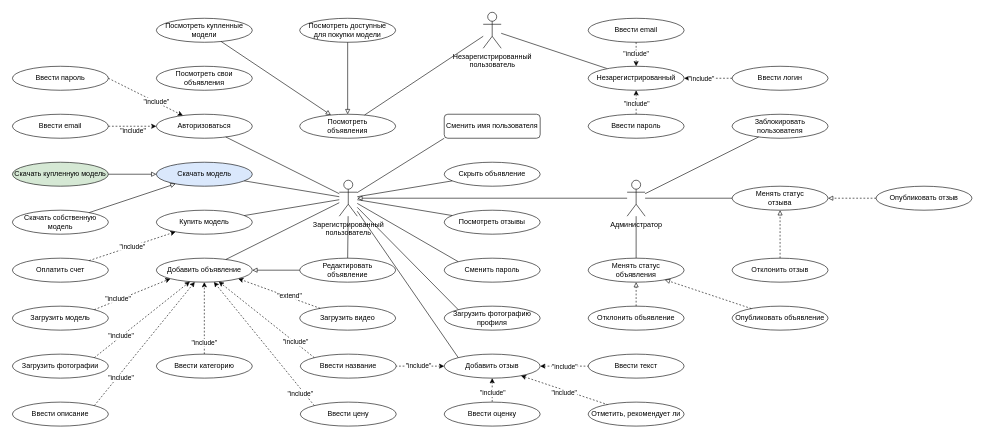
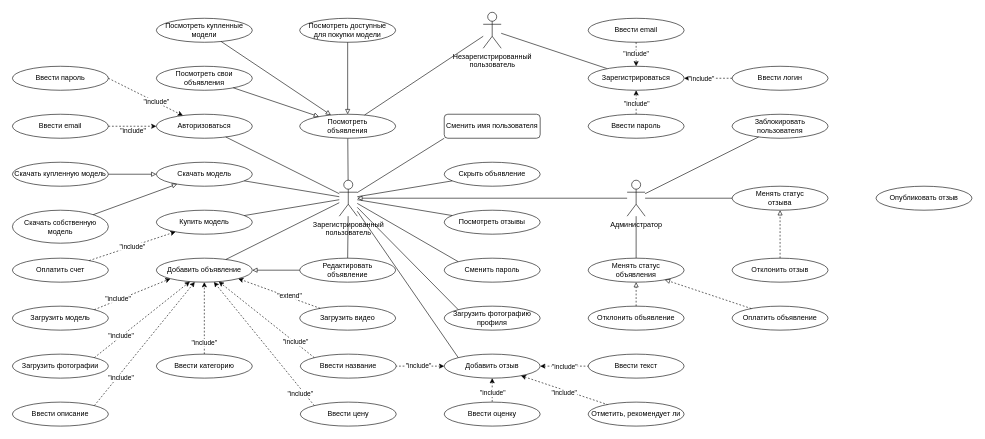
  <mxCell id="0" />
  <mxCell id="1" parent="0" />
  <mxCell id="2" value="Незарегистрированный &lt;br&gt;пользователь" style="shape=umlActor;verticalLabelPosition=bottom;verticalAlign=top;html=1;outlineConnect=0;" parent="1" vertex="1"><mxGeometry x="805" y="20" width="30" height="60" as="geometry" /></mxCell>
  <mxCell id="3" value="Зарегистрированный &lt;br&gt;пользователь" style="shape=umlActor;verticalLabelPosition=bottom;verticalAlign=top;html=1;outlineConnect=0;" parent="1" vertex="1"><mxGeometry x="565" y="300" width="30" height="60" as="geometry" /></mxCell>
  <mxCell id="4" value="Авторизоваться" style="ellipse;whiteSpace=wrap;html=1;" parent="1" vertex="1"><mxGeometry x="260" y="190" width="160" height="40" as="geometry" /></mxCell>
  <mxCell id="5" value="" style="endArrow=none;html=1;rounded=0;" parent="1" source="3" target="4" edge="1"><mxGeometry width="50" height="50" relative="1" as="geometry"><mxPoint x="573" y="460" as="sourcePoint" /><mxPoint x="623" y="410" as="targetPoint" /></mxGeometry></mxCell>
  <mxCell id="6" value="Посмотреть свои&lt;br&gt;объявления" style="ellipse;whiteSpace=wrap;html=1;" parent="1" vertex="1"><mxGeometry x="260" y="110" width="160" height="40" as="geometry" /></mxCell>
  <mxCell id="7" value="Посмотреть купленные модели" style="ellipse;whiteSpace=wrap;html=1;" parent="1" vertex="1"><mxGeometry x="260" y="30" width="160" height="40" as="geometry" /></mxCell>
+ <mxCell id="8" value="" style="endArrow=none;html=1;rounded=0;" parent="1" source="3" target="9" edge="1"><mxGeometry width="50" height="50" relative="1" as="geometry"><mxPoint x="523" y="350" as="sourcePoint" /><mxPoint x="678" y="320" as="targetPoint" /></mxGeometry></mxCell>
  <mxCell id="9" value="Посмотреть&lt;br&gt;объявления" style="ellipse;whiteSpace=wrap;html=1;" parent="1" vertex="1"><mxGeometry x="499" y="190" width="160" height="40" as="geometry" /></mxCell>
  <mxCell id="10" value="" style="endArrow=block;html=1;rounded=0;endFill=0;" parent="1" source="7" target="9" edge="1"><mxGeometry width="50" height="50" relative="1" as="geometry"><mxPoint x="1193" y="560" as="sourcePoint" /><mxPoint x="1243" y="510" as="targetPoint" /></mxGeometry></mxCell>
+ <mxCell id="11" value="" style="endArrow=block;html=1;rounded=0;endFill=0;" parent="1" source="6" target="9" edge="1"><mxGeometry width="50" height="50" relative="1" as="geometry"><mxPoint x="1283" y="480" as="sourcePoint" /><mxPoint x="1333" y="430" as="targetPoint" /></mxGeometry></mxCell>
  <mxCell id="12" value="Администратор" style="shape=umlActor;verticalLabelPosition=bottom;verticalAlign=top;html=1;outlineConnect=0;" parent="1" vertex="1"><mxGeometry x="1045" y="300" width="30" height="60" as="geometry" /></mxCell>
  <mxCell id="13" value="Отклонить объявление" style="ellipse;whiteSpace=wrap;html=1;" parent="1" vertex="1"><mxGeometry x="980" y="510" width="160" height="40" as="geometry" /></mxCell>
  <mxCell id="14" value="" style="endArrow=none;html=1;rounded=0;" parent="1" source="63" target="12" edge="1"><mxGeometry width="50" height="50" relative="1" as="geometry"><mxPoint x="1268" y="340" as="sourcePoint" /><mxPoint x="1318" y="290" as="targetPoint" /></mxGeometry></mxCell>
- <mxCell id="15" value="Опубликовать объявление" style="ellipse;whiteSpace=wrap;html=1;" parent="1" vertex="1"><mxGeometry x="1220" y="510" width="160" height="40" as="geometry" /></mxCell>
+ <mxCell id="15" value="Оплатить объявление" style="ellipse;whiteSpace=wrap;html=1;" parent="1" vertex="1"><mxGeometry x="1220" y="510" width="160" height="40" as="geometry" /></mxCell>
  <mxCell id="16" value="Скрыть объявление" style="ellipse;whiteSpace=wrap;html=1;" parent="1" vertex="1"><mxGeometry x="740" y="270" width="160" height="40" as="geometry" /></mxCell>
  <mxCell id="17" value="Заблокировать пользователя" style="ellipse;whiteSpace=wrap;html=1;" parent="1" vertex="1"><mxGeometry x="1220" y="190" width="160" height="40" as="geometry" /></mxCell>
  <mxCell id="18" value="" style="endArrow=none;html=1;rounded=0;" parent="1" source="12" target="17" edge="1"><mxGeometry width="50" height="50" relative="1" as="geometry"><mxPoint x="1438" y="170" as="sourcePoint" /><mxPoint x="1235" y="230" as="targetPoint" /></mxGeometry></mxCell>
  <mxCell id="19" value="Добавить объявление" style="ellipse;whiteSpace=wrap;html=1;" parent="1" vertex="1"><mxGeometry x="260" y="430" width="160" height="40" as="geometry" /></mxCell>
  <mxCell id="20" value="" style="endArrow=none;html=1;rounded=0;" parent="1" source="19" target="3" edge="1"><mxGeometry width="50" height="50" relative="1" as="geometry"><mxPoint x="583" y="460" as="sourcePoint" /><mxPoint x="633" y="410" as="targetPoint" /></mxGeometry></mxCell>
- <mxCell id="21" value="Скачать модель" style="ellipse;whiteSpace=wrap;html=1;fillColor=#dae8fc;" parent="1" vertex="1"><mxGeometry x="260" y="270" width="160" height="40" as="geometry" /></mxCell>
+ <mxCell id="21" value="Скачать модель" style="ellipse;whiteSpace=wrap;html=1;" parent="1" vertex="1"><mxGeometry x="260" y="270" width="160" height="40" as="geometry" /></mxCell>
  <mxCell id="22" value="" style="endArrow=none;html=1;rounded=0;" parent="1" source="3" target="21" edge="1"><mxGeometry width="50" height="50" relative="1" as="geometry"><mxPoint x="393" y="370" as="sourcePoint" /><mxPoint x="443" y="320" as="targetPoint" /></mxGeometry></mxCell>
  <mxCell id="23" value="Купить модель" style="ellipse;whiteSpace=wrap;html=1;" parent="1" vertex="1"><mxGeometry x="260" y="350" width="160" height="40" as="geometry" /></mxCell>
  <mxCell id="24" value="" style="endArrow=none;html=1;rounded=0;" parent="1" source="3" target="23" edge="1"><mxGeometry width="50" height="50" relative="1" as="geometry"><mxPoint x="493" y="370" as="sourcePoint" /><mxPoint x="543" y="320" as="targetPoint" /></mxGeometry></mxCell>
  <mxCell id="25" value="" style="endArrow=none;html=1;rounded=0;" parent="1" source="3" target="16" edge="1"><mxGeometry width="50" height="50" relative="1" as="geometry"><mxPoint x="1000" y="560" as="sourcePoint" /><mxPoint x="1050" y="510" as="targetPoint" /></mxGeometry></mxCell>
  <mxCell id="26" value="Посмотреть доступные &lt;br&gt;для покупки модели" style="ellipse;whiteSpace=wrap;html=1;" parent="1" vertex="1"><mxGeometry x="499" y="30" width="160" height="40" as="geometry" /></mxCell>
  <mxCell id="27" value="" style="endArrow=none;html=1;rounded=0;startArrow=block;startFill=0;" parent="1" source="9" target="26" edge="1"><mxGeometry width="50" height="50" relative="1" as="geometry"><mxPoint x="1183" y="650" as="sourcePoint" /><mxPoint x="993" y="730" as="targetPoint" /></mxGeometry></mxCell>
  <mxCell id="28" value="" style="endArrow=block;html=1;rounded=0;endFill=0;" parent="1" source="12" target="3" edge="1"><mxGeometry width="50" height="50" relative="1" as="geometry"><mxPoint x="960" y="440" as="sourcePoint" /><mxPoint x="1010" y="390" as="targetPoint" /></mxGeometry></mxCell>
- <mxCell id="29" value="Скачать купленную модель" style="ellipse;whiteSpace=wrap;html=1;fillColor=#d5e8d4;" parent="1" vertex="1"><mxGeometry x="20" y="270" width="160" height="40" as="geometry" /></mxCell>
+ <mxCell id="29" value="Скачать купленную модель" style="ellipse;whiteSpace=wrap;html=1;" parent="1" vertex="1"><mxGeometry x="20" y="270" width="160" height="40" as="geometry" /></mxCell>
  <mxCell id="30" value="" style="endArrow=none;html=1;rounded=0;startArrow=none;" parent="1" source="34" target="2" edge="1"><mxGeometry width="50" height="50" relative="1" as="geometry"><mxPoint x="995" y="280" as="sourcePoint" /><mxPoint x="1045" y="230" as="targetPoint" /></mxGeometry></mxCell>
- <mxCell id="31" value="Скачать собственную модель" style="ellipse;whiteSpace=wrap;html=1;" parent="1" vertex="1"><mxGeometry x="20" y="350" width="160" height="40" as="geometry" /></mxCell>
+ <mxCell id="31" value="Скачать собственную модель" style="ellipse;whiteSpace=wrap;html=1;" parent="1" vertex="1"><mxGeometry x="20" y="350" width="160" height="55" as="geometry" /></mxCell>
  <mxCell id="32" value="" style="endArrow=block;html=1;rounded=0;endFill=0;" parent="1" source="31" target="21" edge="1"><mxGeometry width="50" height="50" relative="1" as="geometry"><mxPoint x="123" y="480" as="sourcePoint" /><mxPoint x="173" y="430" as="targetPoint" /></mxGeometry></mxCell>
  <mxCell id="33" value="" style="endArrow=block;html=1;rounded=0;endFill=0;" parent="1" source="29" target="21" edge="1"><mxGeometry width="50" height="50" relative="1" as="geometry"><mxPoint x="123" y="490" as="sourcePoint" /><mxPoint x="173" y="440" as="targetPoint" /></mxGeometry></mxCell>
- <mxCell id="34" value="Незарегистрированный" style="ellipse;whiteSpace=wrap;html=1;" parent="1" vertex="1"><mxGeometry x="980" y="110" width="160" height="40" as="geometry" /></mxCell>
+ <mxCell id="34" value="Зарегистрироваться" style="ellipse;whiteSpace=wrap;html=1;" parent="1" vertex="1"><mxGeometry x="980" y="110" width="160" height="40" as="geometry" /></mxCell>
  <mxCell id="35" value="" style="endArrow=none;html=1;rounded=0;" parent="1" source="9" target="2" edge="1"><mxGeometry width="50" height="50" relative="1" as="geometry"><mxPoint x="660" y="80" as="sourcePoint" /><mxPoint x="1140" y="244.848" as="targetPoint" /></mxGeometry></mxCell>
  <mxCell id="36" value="Оплатить счет" style="ellipse;whiteSpace=wrap;html=1;" parent="1" vertex="1"><mxGeometry x="20" y="430" width="160" height="40" as="geometry" /></mxCell>
  <mxCell id="37" value="" style="endArrow=classic;html=1;rounded=0;dashed=1;" parent="1" source="36" target="23" edge="1"><mxGeometry width="50" height="50" relative="1" as="geometry"><mxPoint x="193" y="560" as="sourcePoint" /><mxPoint x="243" y="510" as="targetPoint" /></mxGeometry></mxCell>
  <mxCell id="38" value="&quot;include&quot;" style="edgeLabel;html=1;align=center;verticalAlign=middle;resizable=0;points=[];" parent="37" vertex="1" connectable="0"><mxGeometry x="0.187" y="-4" relative="1" as="geometry"><mxPoint x="-15" y="1" as="offset" /></mxGeometry></mxCell>
  <mxCell id="39" value="Редактировать&lt;br&gt;объявление" style="ellipse;whiteSpace=wrap;html=1;" parent="1" vertex="1"><mxGeometry x="499" y="430" width="160" height="40" as="geometry" /></mxCell>
  <mxCell id="40" value="" style="endArrow=none;html=1;rounded=0;" parent="1" source="39" target="3" edge="1"><mxGeometry width="50" height="50" relative="1" as="geometry"><mxPoint x="783" y="550" as="sourcePoint" /><mxPoint x="833" y="500" as="targetPoint" /></mxGeometry></mxCell>
  <mxCell id="41" value="Загрузить модель" style="ellipse;whiteSpace=wrap;html=1;" parent="1" vertex="1"><mxGeometry x="20" y="510" width="160" height="40" as="geometry" /></mxCell>
  <mxCell id="42" value="Ввести название" style="ellipse;whiteSpace=wrap;html=1;" parent="1" vertex="1"><mxGeometry x="500" y="590" width="160" height="40" as="geometry" /></mxCell>
  <mxCell id="43" value="Ввести описание" style="ellipse;whiteSpace=wrap;html=1;" parent="1" vertex="1"><mxGeometry x="20" y="670" width="160" height="40" as="geometry" /></mxCell>
  <mxCell id="44" value="Ввести цену" style="ellipse;whiteSpace=wrap;html=1;" parent="1" vertex="1"><mxGeometry x="500" y="670" width="160" height="40" as="geometry" /></mxCell>
  <mxCell id="45" value="Ввести категорию" style="ellipse;whiteSpace=wrap;html=1;" parent="1" vertex="1"><mxGeometry x="260" y="590" width="160" height="40" as="geometry" /></mxCell>
  <mxCell id="46" value="Загрузить видео" style="ellipse;whiteSpace=wrap;html=1;" parent="1" vertex="1"><mxGeometry x="499" y="510" width="160" height="40" as="geometry" /></mxCell>
  <mxCell id="47" value="" style="endArrow=classic;html=1;rounded=0;dashed=1;exitX=1;exitY=0;exitDx=0;exitDy=0;entryX=0;entryY=1;entryDx=0;entryDy=0;" parent="1" source="41" target="19" edge="1"><mxGeometry width="50" height="50" relative="1" as="geometry"><mxPoint x="483" y="670" as="sourcePoint" /><mxPoint x="533" y="620" as="targetPoint" /></mxGeometry></mxCell>
  <mxCell id="48" value="&quot;include&quot;" style="edgeLabel;html=1;align=center;verticalAlign=middle;resizable=0;points=[];" parent="47" vertex="1" connectable="0"><mxGeometry x="-0.231" y="-2" relative="1" as="geometry"><mxPoint x="-11" as="offset" /></mxGeometry></mxCell>
  <mxCell id="49" value="Загрузить фотографии" style="ellipse;whiteSpace=wrap;html=1;" parent="1" vertex="1"><mxGeometry x="20" y="590" width="160" height="40" as="geometry" /></mxCell>
  <mxCell id="50" value="" style="endArrow=classic;html=1;rounded=0;endFill=1;dashed=1;exitX=1;exitY=0;exitDx=0;exitDy=0;" parent="1" source="49" target="19" edge="1"><mxGeometry width="50" height="50" relative="1" as="geometry"><mxPoint x="593" y="690" as="sourcePoint" /><mxPoint x="643" y="640" as="targetPoint" /></mxGeometry></mxCell>
  <mxCell id="51" value="&quot;include&quot;" style="edgeLabel;html=1;align=center;verticalAlign=middle;resizable=0;points=[];" parent="50" vertex="1" connectable="0"><mxGeometry x="0.233" y="4" relative="1" as="geometry"><mxPoint x="-52" y="45" as="offset" /></mxGeometry></mxCell>
  <mxCell id="52" value="" style="endArrow=block;html=1;rounded=0;endFill=0;entryX=1;entryY=0.5;entryDx=0;entryDy=0;" parent="1" source="39" target="19" edge="1"><mxGeometry width="50" height="50" relative="1" as="geometry"><mxPoint x="603" y="530" as="sourcePoint" /><mxPoint x="653" y="480" as="targetPoint" /></mxGeometry></mxCell>
  <mxCell id="53" value="" style="endArrow=classic;html=1;rounded=0;dashed=1;exitX=1;exitY=0;exitDx=0;exitDy=0;" parent="1" source="43" target="19" edge="1"><mxGeometry width="50" height="50" relative="1" as="geometry"><mxPoint x="249.569" y="525.858" as="sourcePoint" /><mxPoint x="343" y="460" as="targetPoint" /></mxGeometry></mxCell>
  <mxCell id="54" value="&quot;include&quot;" style="edgeLabel;html=1;align=center;verticalAlign=middle;resizable=0;points=[];" parent="53" vertex="1" connectable="0"><mxGeometry x="-0.231" y="-2" relative="1" as="geometry"><mxPoint x="-22" y="32" as="offset" /></mxGeometry></mxCell>
  <mxCell id="55" value="" style="endArrow=classic;html=1;rounded=0;dashed=1;" parent="1" source="45" target="19" edge="1"><mxGeometry width="50" height="50" relative="1" as="geometry"><mxPoint x="353" y="560" as="sourcePoint" /><mxPoint x="393" y="480" as="targetPoint" /></mxGeometry></mxCell>
  <mxCell id="56" value="&quot;include&quot;" style="edgeLabel;html=1;align=center;verticalAlign=middle;resizable=0;points=[];" parent="55" vertex="1" connectable="0"><mxGeometry x="-0.231" y="-2" relative="1" as="geometry"><mxPoint x="-3" y="26" as="offset" /></mxGeometry></mxCell>
  <mxCell id="57" value="" style="endArrow=classic;html=1;rounded=0;dashed=1;exitX=0;exitY=0;exitDx=0;exitDy=0;" parent="1" source="42" target="19" edge="1"><mxGeometry width="50" height="50" relative="1" as="geometry"><mxPoint x="353" y="680" as="sourcePoint" /><mxPoint x="449.569" y="474.142" as="targetPoint" /></mxGeometry></mxCell>
  <mxCell id="58" value="&quot;include&quot;" style="edgeLabel;html=1;align=center;verticalAlign=middle;resizable=0;points=[];" parent="57" vertex="1" connectable="0"><mxGeometry x="-0.231" y="-2" relative="1" as="geometry"><mxPoint x="28" y="24" as="offset" /></mxGeometry></mxCell>
  <mxCell id="59" value="" style="endArrow=classic;html=1;rounded=0;dashed=1;exitX=0;exitY=0;exitDx=0;exitDy=0;" parent="1" source="44" target="19" edge="1"><mxGeometry width="50" height="50" relative="1" as="geometry"><mxPoint x="433" y="580" as="sourcePoint" /><mxPoint x="399.644" y="479.931" as="targetPoint" /></mxGeometry></mxCell>
  <mxCell id="60" value="&quot;include&quot;" style="edgeLabel;html=1;align=center;verticalAlign=middle;resizable=0;points=[];" parent="59" vertex="1" connectable="0"><mxGeometry x="-0.231" y="-2" relative="1" as="geometry"><mxPoint x="39" y="60" as="offset" /></mxGeometry></mxCell>
  <mxCell id="61" value="" style="endArrow=classic;html=1;rounded=0;dashed=1;entryX=1;entryY=1;entryDx=0;entryDy=0;" parent="1" source="46" target="19" edge="1"><mxGeometry width="50" height="50" relative="1" as="geometry"><mxPoint x="496.431" y="535.858" as="sourcePoint" /><mxPoint x="418.777" y="478.933" as="targetPoint" /></mxGeometry></mxCell>
  <mxCell id="62" value="&quot;extend&quot;" style="edgeLabel;html=1;align=center;verticalAlign=middle;resizable=0;points=[];" parent="61" vertex="1" connectable="0"><mxGeometry x="-0.231" y="-2" relative="1" as="geometry"><mxPoint as="offset" /></mxGeometry></mxCell>
  <mxCell id="63" value="Менять статус &lt;br&gt;объявления" style="ellipse;whiteSpace=wrap;html=1;" parent="1" vertex="1"><mxGeometry x="980" y="430" width="160" height="40" as="geometry" /></mxCell>
  <mxCell id="64" value="" style="endArrow=block;html=1;rounded=0;dashed=1;endFill=0;" parent="1" source="15" target="63" edge="1"><mxGeometry width="50" height="50" relative="1" as="geometry"><mxPoint x="1380" y="460" as="sourcePoint" /><mxPoint x="1430" y="410" as="targetPoint" /></mxGeometry></mxCell>
  <mxCell id="65" value="" style="endArrow=block;html=1;rounded=0;dashed=1;endFill=0;" parent="1" source="13" target="63" edge="1"><mxGeometry width="50" height="50" relative="1" as="geometry"><mxPoint x="1510" y="380" as="sourcePoint" /><mxPoint x="1420" y="360" as="targetPoint" /></mxGeometry></mxCell>
  <mxCell id="66" value="Ввести email" style="ellipse;whiteSpace=wrap;html=1;" parent="1" vertex="1"><mxGeometry x="980" y="30" width="160" height="40" as="geometry" /></mxCell>
  <mxCell id="67" value="Ввести логин" style="ellipse;whiteSpace=wrap;html=1;" parent="1" vertex="1"><mxGeometry x="1220" y="110" width="160" height="40" as="geometry" /></mxCell>
  <mxCell id="68" value="Ввести пароль" style="ellipse;whiteSpace=wrap;html=1;" parent="1" vertex="1"><mxGeometry x="980" y="190" width="160" height="40" as="geometry" /></mxCell>
  <mxCell id="69" value="&quot;include&quot;" style="endArrow=classic;html=1;rounded=0;dashed=1;" parent="1" source="66" target="34" edge="1"><mxGeometry width="50" height="50" relative="1" as="geometry"><mxPoint x="1180" y="50" as="sourcePoint" /><mxPoint x="1230" y="0" as="targetPoint" /></mxGeometry></mxCell>
  <mxCell id="70" value="" style="endArrow=classic;html=1;rounded=0;dashed=1;" parent="1" source="67" target="34" edge="1"><mxGeometry width="50" height="50" relative="1" as="geometry"><mxPoint x="1220" y="140" as="sourcePoint" /><mxPoint x="1270" y="90" as="targetPoint" /></mxGeometry></mxCell>
  <mxCell id="71" value="&quot;include&quot;" style="edgeLabel;html=1;align=center;verticalAlign=middle;resizable=0;points=[];" parent="70" vertex="1" connectable="0"><mxGeometry x="0.312" relative="1" as="geometry"><mxPoint as="offset" /></mxGeometry></mxCell>
  <mxCell id="72" value="" style="endArrow=classic;html=1;rounded=0;dashed=1;" parent="1" source="68" target="34" edge="1"><mxGeometry width="50" height="50" relative="1" as="geometry"><mxPoint x="1290" y="140" as="sourcePoint" /><mxPoint x="1340" y="90" as="targetPoint" /></mxGeometry></mxCell>
  <mxCell id="73" value="&quot;include&quot;" style="edgeLabel;html=1;align=center;verticalAlign=middle;resizable=0;points=[];" parent="72" vertex="1" connectable="0"><mxGeometry x="-0.38" y="1" relative="1" as="geometry"><mxPoint x="1" y="-7" as="offset" /></mxGeometry></mxCell>
  <mxCell id="74" value="Ввести email" style="ellipse;whiteSpace=wrap;html=1;" parent="1" vertex="1"><mxGeometry x="20" y="190" width="160" height="40" as="geometry" /></mxCell>
  <mxCell id="75" value="Ввести пароль" style="ellipse;whiteSpace=wrap;html=1;" parent="1" vertex="1"><mxGeometry x="20" y="110" width="160" height="40" as="geometry" /></mxCell>
  <mxCell id="76" value="" style="endArrow=classic;html=1;rounded=0;dashed=1;exitX=1;exitY=0.5;exitDx=0;exitDy=0;" parent="1" source="74" target="4" edge="1"><mxGeometry width="50" height="50" relative="1" as="geometry"><mxPoint x="193" y="260" as="sourcePoint" /><mxPoint x="243" y="210" as="targetPoint" /></mxGeometry></mxCell>
  <mxCell id="77" value="&quot;include&quot;" style="edgeLabel;html=1;align=center;verticalAlign=middle;resizable=0;points=[];" parent="76" vertex="1" connectable="0"><mxGeometry x="-0.293" y="2" relative="1" as="geometry"><mxPoint x="12" y="9" as="offset" /></mxGeometry></mxCell>
  <mxCell id="78" value="" style="endArrow=classic;html=1;rounded=0;dashed=1;exitX=1;exitY=0.5;exitDx=0;exitDy=0;" parent="1" source="75" target="4" edge="1"><mxGeometry width="50" height="50" relative="1" as="geometry"><mxPoint x="233" y="230" as="sourcePoint" /><mxPoint x="283" y="180" as="targetPoint" /></mxGeometry></mxCell>
  <mxCell id="79" value="&quot;include&quot;" style="edgeLabel;html=1;align=center;verticalAlign=middle;resizable=0;points=[];" parent="78" vertex="1" connectable="0"><mxGeometry x="0.265" y="1" relative="1" as="geometry"><mxPoint as="offset" /></mxGeometry></mxCell>
  <mxCell id="80" value="Добавить отзыв" style="ellipse;whiteSpace=wrap;html=1;" parent="1" vertex="1"><mxGeometry x="740" y="590" width="160" height="40" as="geometry" /></mxCell>
  <mxCell id="81" value="" style="endArrow=none;startArrow=none;html=1;rounded=0;endFill=0;startFill=0;exitX=0;exitY=0;exitDx=0;exitDy=0;" parent="1" source="80" target="3" edge="1"><mxGeometry width="50" height="50" relative="1" as="geometry"><mxPoint x="920" y="560" as="sourcePoint" /><mxPoint x="970" y="510" as="targetPoint" /></mxGeometry></mxCell>
  <mxCell id="82" value="Менять статус &lt;br&gt;отзыва" style="ellipse;whiteSpace=wrap;html=1;" parent="1" vertex="1"><mxGeometry x="1220" y="310" width="160" height="40" as="geometry" /></mxCell>
  <mxCell id="83" value="" style="endArrow=none;html=1;rounded=0;exitX=0;exitY=0.5;exitDx=0;exitDy=0;" parent="1" source="82" target="12" edge="1"><mxGeometry width="50" height="50" relative="1" as="geometry"><mxPoint x="1450" y="520" as="sourcePoint" /><mxPoint x="1500" y="470" as="targetPoint" /></mxGeometry></mxCell>
  <mxCell id="84" value="Опубликовать отзыв" style="ellipse;whiteSpace=wrap;html=1;" parent="1" vertex="1"><mxGeometry x="1460" y="310" width="160" height="40" as="geometry" /></mxCell>
  <mxCell id="85" value="Отклонить отзыв" style="ellipse;whiteSpace=wrap;html=1;" parent="1" vertex="1"><mxGeometry x="1220" y="430" width="160" height="40" as="geometry" /></mxCell>
  <mxCell id="86" value="" style="endArrow=block;html=1;rounded=0;dashed=1;endFill=0;" parent="1" source="85" target="82" edge="1"><mxGeometry width="50" height="50" relative="1" as="geometry"><mxPoint x="1310" y="520" as="sourcePoint" /><mxPoint x="1310" y="480" as="targetPoint" /></mxGeometry></mxCell>
- <mxCell id="87" value="" style="endArrow=block;html=1;rounded=0;dashed=1;endFill=0;" parent="1" source="84" target="82" edge="1"><mxGeometry width="50" height="50" relative="1" as="geometry"><mxPoint x="1320" y="530" as="sourcePoint" /><mxPoint x="1320" y="490" as="targetPoint" /></mxGeometry></mxCell>
  <mxCell id="88" value="Посмотреть отзывы" style="ellipse;whiteSpace=wrap;html=1;" parent="1" vertex="1"><mxGeometry x="740" y="350" width="160" height="40" as="geometry" /></mxCell>
  <mxCell id="89" value="" style="endArrow=none;html=1;rounded=0;" parent="1" source="3" target="88" edge="1"><mxGeometry width="50" height="50" relative="1" as="geometry"><mxPoint x="483" y="300" as="sourcePoint" /><mxPoint x="533" y="250" as="targetPoint" /></mxGeometry></mxCell>
  <mxCell id="90" value="Ввести текст" style="ellipse;whiteSpace=wrap;html=1;" parent="1" vertex="1"><mxGeometry x="980" y="590" width="160" height="40" as="geometry" /></mxCell>
  <mxCell id="91" value="" style="endArrow=none;html=1;rounded=0;dashed=1;endFill=0;startArrow=classic;startFill=1;" parent="1" source="80" target="42" edge="1"><mxGeometry width="50" height="50" relative="1" as="geometry"><mxPoint x="801.983" y="601.267" as="sourcePoint" /><mxPoint x="618.09" y="478.727" as="targetPoint" /></mxGeometry></mxCell>
  <mxCell id="92" value="&quot;include&quot;" style="edgeLabel;html=1;align=center;verticalAlign=middle;resizable=0;points=[];" parent="91" vertex="1" connectable="0"><mxGeometry x="-0.231" y="-2" relative="1" as="geometry"><mxPoint x="-13" as="offset" /></mxGeometry></mxCell>
  <mxCell id="93" value="" style="endArrow=none;html=1;rounded=0;dashed=1;endFill=0;startArrow=classic;startFill=1;" parent="1" source="80" target="90" edge="1"><mxGeometry width="50" height="50" relative="1" as="geometry"><mxPoint x="1003.186" y="649" as="sourcePoint" /><mxPoint x="896.564" y="631.094" as="targetPoint" /></mxGeometry></mxCell>
  <mxCell id="94" value="&quot;include&quot;" style="edgeLabel;html=1;align=center;verticalAlign=middle;resizable=0;points=[];" parent="93" vertex="1" connectable="0"><mxGeometry x="-0.231" y="-2" relative="1" as="geometry"><mxPoint x="9" y="-2" as="offset" /></mxGeometry></mxCell>
  <mxCell id="95" value="Отметить, рекомендует ли" style="ellipse;whiteSpace=wrap;html=1;" parent="1" vertex="1"><mxGeometry x="980" y="670" width="160" height="40" as="geometry" /></mxCell>
  <mxCell id="96" value="" style="endArrow=none;html=1;rounded=0;dashed=1;endFill=0;startArrow=classic;startFill=1;" parent="1" source="80" target="95" edge="1"><mxGeometry width="50" height="50" relative="1" as="geometry"><mxPoint x="1150" y="660" as="sourcePoint" /><mxPoint x="1230" y="660" as="targetPoint" /></mxGeometry></mxCell>
  <mxCell id="97" value="&quot;include&quot;" style="edgeLabel;html=1;align=center;verticalAlign=middle;resizable=0;points=[];" parent="96" vertex="1" connectable="0"><mxGeometry x="-0.231" y="-2" relative="1" as="geometry"><mxPoint x="17" y="8" as="offset" /></mxGeometry></mxCell>
  <mxCell id="98" value="Ввести оценку" style="ellipse;whiteSpace=wrap;html=1;" parent="1" vertex="1"><mxGeometry x="740" y="670" width="160" height="40" as="geometry" /></mxCell>
  <mxCell id="99" value="" style="endArrow=none;html=1;rounded=0;dashed=1;endFill=0;startArrow=classic;startFill=1;" parent="1" source="80" target="98" edge="1"><mxGeometry width="50" height="50" relative="1" as="geometry"><mxPoint x="1112.709" y="676.911" as="sourcePoint" /><mxPoint x="1227.6" y="723.04" as="targetPoint" /></mxGeometry></mxCell>
  <mxCell id="100" value="&quot;include&quot;" style="edgeLabel;html=1;align=center;verticalAlign=middle;resizable=0;points=[];" parent="99" vertex="1" connectable="0"><mxGeometry x="-0.231" y="-2" relative="1" as="geometry"><mxPoint x="2" y="9" as="offset" /></mxGeometry></mxCell>
  <mxCell id="101" value="Сменить пароль" style="ellipse;whiteSpace=wrap;html=1;" vertex="1" parent="1"><mxGeometry x="740" y="430" width="160" height="40" as="geometry" /></mxCell>
  <mxCell id="102" value="" style="endArrow=none;html=1;rounded=0;entryX=0;entryY=0;entryDx=0;entryDy=0;" edge="1" parent="1" source="3" target="101"><mxGeometry width="50" height="50" relative="1" as="geometry"><mxPoint x="850" y="570" as="sourcePoint" /><mxPoint x="900" y="520" as="targetPoint" /></mxGeometry></mxCell>
  <mxCell id="103" value="Загрузить фотографию профиля" style="ellipse;whiteSpace=wrap;html=1;" vertex="1" parent="1"><mxGeometry x="740" y="510" width="160" height="40" as="geometry" /></mxCell>
  <mxCell id="104" value="" style="endArrow=none;html=1;rounded=0;exitX=0;exitY=0;exitDx=0;exitDy=0;" edge="1" parent="1" source="103" target="3"><mxGeometry width="50" height="50" relative="1" as="geometry"><mxPoint x="700" y="500" as="sourcePoint" /><mxPoint x="750" y="450" as="targetPoint" /></mxGeometry></mxCell>
  <mxCell id="105" value="Сменить имя пользователя" style="whiteSpace=wrap;html=1;rounded=1;" vertex="1" parent="1"><mxGeometry x="740" y="190" width="160" height="40" as="geometry" /></mxCell>
  <mxCell id="106" value="" style="endArrow=none;html=1;rounded=0;entryX=0;entryY=1;entryDx=0;entryDy=0;" edge="1" parent="1" source="3" target="105"><mxGeometry width="50" height="50" relative="1" as="geometry"><mxPoint x="650" y="330" as="sourcePoint" /><mxPoint x="700" y="280" as="targetPoint" /></mxGeometry></mxCell>
